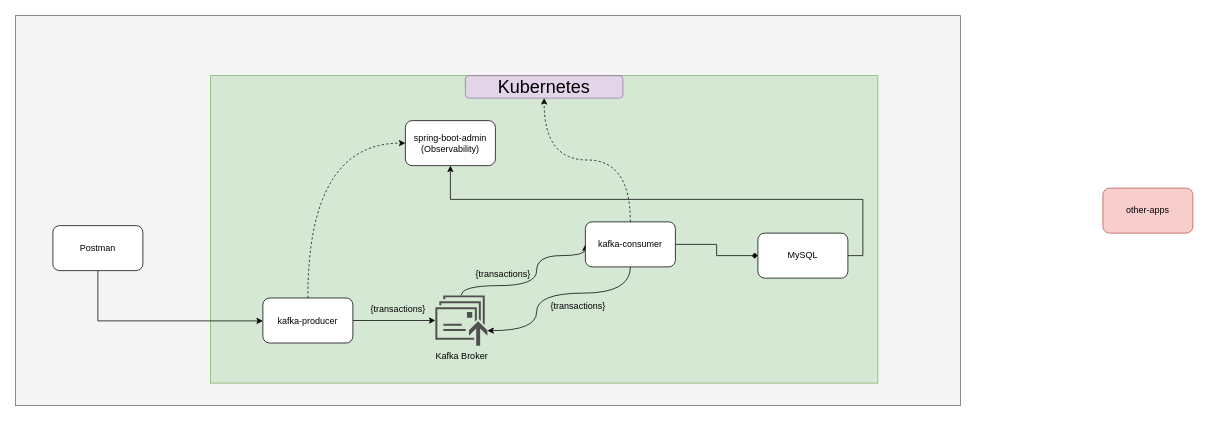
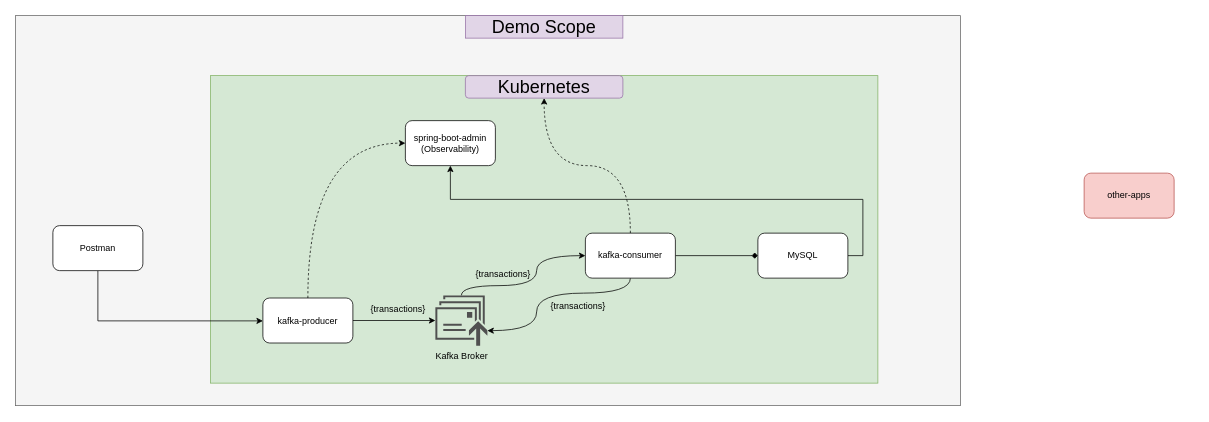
  <mxCell id="0" />
  <mxCell id="1" parent="0" />
  <mxCell id="2" value="" style="rounded=0;whiteSpace=wrap;html=1;fillColor=#f5f5f5;strokeColor=#666666;fontColor=#333333;" parent="1" vertex="1"><mxGeometry x="20" y="20" width="1260" height="520" as="geometry" /></mxCell>
  <mxCell id="3" value="" style="rounded=0;whiteSpace=wrap;html=1;fillColor=#d5e8d4;strokeColor=#82b366;" parent="1" vertex="1"><mxGeometry x="280" y="100" width="890" height="410" as="geometry" /></mxCell>
  <mxCell id="4" style="edgeStyle=orthogonalEdgeStyle;rounded=0;orthogonalLoop=1;jettySize=auto;html=1;exitX=1;exitY=0.5;exitDx=0;exitDy=0;" parent="1" source="6" target="14" edge="1"><mxGeometry relative="1" as="geometry"><mxPoint x="550" y="430" as="targetPoint" /></mxGeometry></mxCell>
  <mxCell id="5" style="edgeStyle=orthogonalEdgeStyle;rounded=0;orthogonalLoop=1;jettySize=auto;html=1;exitX=0.5;exitY=0;exitDx=0;exitDy=0;entryX=0;entryY=0.5;entryDx=0;entryDy=0;curved=1;dashed=1;" parent="1" source="6" target="19" edge="1"><mxGeometry relative="1" as="geometry" /></mxCell>
  <mxCell id="6" value="kafka-producer" style="rounded=1;whiteSpace=wrap;html=1;" parent="1" vertex="1"><mxGeometry x="350" y="396.5" width="120" height="60" as="geometry" /></mxCell>
  <mxCell id="7" style="edgeStyle=orthogonalEdgeStyle;rounded=0;orthogonalLoop=1;jettySize=auto;html=1;entryX=0;entryY=0.5;entryDx=0;entryDy=0;curved=1;" parent="1" source="14" target="11" edge="1"><mxGeometry relative="1" as="geometry"><mxPoint x="670" y="430" as="sourcePoint" /><Array as="points"><mxPoint x="615" y="380" /><mxPoint x="715" y="380" /><mxPoint x="715" y="340" /></Array></mxGeometry></mxCell>
  <mxCell id="8" style="edgeStyle=orthogonalEdgeStyle;rounded=0;orthogonalLoop=1;jettySize=auto;html=1;exitX=1;exitY=0.5;exitDx=0;exitDy=0;entryX=0;entryY=0.5;entryDx=0;entryDy=0;endArrow=diamond;" parent="1" source="11" target="13" edge="1"><mxGeometry relative="1" as="geometry" /></mxCell>
  <mxCell id="9" style="edgeStyle=orthogonalEdgeStyle;rounded=0;orthogonalLoop=1;jettySize=auto;html=1;exitX=0.5;exitY=0;exitDx=0;exitDy=0;curved=1;dashed=1;" parent="1" source="11" target="17" edge="1"><mxGeometry relative="1" as="geometry" /></mxCell>
  <mxCell id="10" style="edgeStyle=orthogonalEdgeStyle;rounded=0;orthogonalLoop=1;jettySize=auto;html=1;exitX=0.5;exitY=1;exitDx=0;exitDy=0;curved=1;" parent="1" source="11" target="14" edge="1"><mxGeometry relative="1" as="geometry"><Array as="points"><mxPoint x="840" y="390" /><mxPoint x="715" y="390" /><mxPoint x="715" y="440" /></Array></mxGeometry></mxCell>
- <mxCell id="11" value="kafka-consumer" style="rounded=1;whiteSpace=wrap;html=1;" parent="1" vertex="1"><mxGeometry x="780" y="295" width="120" height="60" as="geometry" /></mxCell>
+ <mxCell id="11" value="kafka-consumer" style="rounded=1;whiteSpace=wrap;html=1;" parent="1" vertex="1"><mxGeometry x="780" y="310" width="120" height="60" as="geometry" /></mxCell>
  <mxCell id="12" style="edgeStyle=orthogonalEdgeStyle;rounded=0;orthogonalLoop=1;jettySize=auto;html=1;exitX=1;exitY=0.5;exitDx=0;exitDy=0;" edge="1" parent="1" source="13" target="19"><mxGeometry relative="1" as="geometry" /></mxCell>
  <mxCell id="13" value="MySQL" style="rounded=1;whiteSpace=wrap;html=1;" parent="1" vertex="1"><mxGeometry x="1010" y="310" width="120" height="60" as="geometry" /></mxCell>
  <mxCell id="14" value="Kafka Broker" style="sketch=0;pointerEvents=1;shadow=0;dashed=0;html=1;strokeColor=none;fillColor=#505050;labelPosition=center;verticalLabelPosition=bottom;verticalAlign=top;outlineConnect=0;align=center;shape=mxgraph.office.communications.messages_queued;" parent="1" vertex="1"><mxGeometry x="580" y="393" width="69.35" height="67" as="geometry" /></mxCell>
  <mxCell id="15" style="edgeStyle=orthogonalEdgeStyle;rounded=0;orthogonalLoop=1;jettySize=auto;html=1;exitX=0.5;exitY=1;exitDx=0;exitDy=0;" parent="1" source="16" target="6" edge="1"><mxGeometry relative="1" as="geometry"><Array as="points"><mxPoint x="130" y="427" /></Array></mxGeometry></mxCell>
  <mxCell id="16" value="Postman" style="rounded=1;whiteSpace=wrap;html=1;" parent="1" vertex="1"><mxGeometry x="70" y="300" width="120" height="60" as="geometry" /></mxCell>
  <mxCell id="17" value="Kubernetes" style="whiteSpace=wrap;html=1;fillColor=#e1d5e7;strokeColor=#9673a6;fontSize=24;rounded=1;" parent="1" vertex="1"><mxGeometry x="620" y="100" width="210" height="30" as="geometry" /></mxCell>
+ <mxCell id="18" value="Demo Scope" style="rounded=0;whiteSpace=wrap;html=1;fillColor=#e1d5e7;strokeColor=#9673a6;fontSize=24;" parent="1" vertex="1"><mxGeometry x="620" y="20" width="210" height="30" as="geometry" /></mxCell>
  <mxCell id="19" value="spring-boot-admin&lt;div&gt;(Observability)&lt;/div&gt;" style="rounded=1;whiteSpace=wrap;html=1;" parent="1" vertex="1"><mxGeometry x="540" y="160" width="120" height="60" as="geometry" /></mxCell>
  <mxCell id="20" value="{transactions}" style="text;html=1;align=center;verticalAlign=middle;resizable=0;points=[];autosize=1;strokeColor=none;fillColor=none;" parent="1" vertex="1"><mxGeometry x="480" y="396.5" width="100" height="30" as="geometry" /></mxCell>
  <mxCell id="21" value="{transactions}" style="text;html=1;align=center;verticalAlign=middle;resizable=0;points=[];autosize=1;strokeColor=none;fillColor=none;" parent="1" vertex="1"><mxGeometry x="620" y="350" width="100" height="30" as="geometry" /></mxCell>
  <mxCell id="22" value="{transactions}" style="text;html=1;align=center;verticalAlign=middle;resizable=0;points=[];autosize=1;strokeColor=none;fillColor=none;" parent="1" vertex="1"><mxGeometry x="720" y="393" width="100" height="30" as="geometry" /></mxCell>
- <mxCell id="23" value="other-apps" style="rounded=1;whiteSpace=wrap;html=1;fillColor=#f8cecc;strokeColor=#b85450;" vertex="1" parent="1"><mxGeometry x="1470" y="250" width="120" height="60" as="geometry" /></mxCell>
+ <mxCell id="23" value="other-apps" style="rounded=1;whiteSpace=wrap;html=1;fillColor=#f8cecc;strokeColor=#b85450;" vertex="1" parent="1"><mxGeometry x="1445" y="230" width="120" height="60" as="geometry" /></mxCell>
